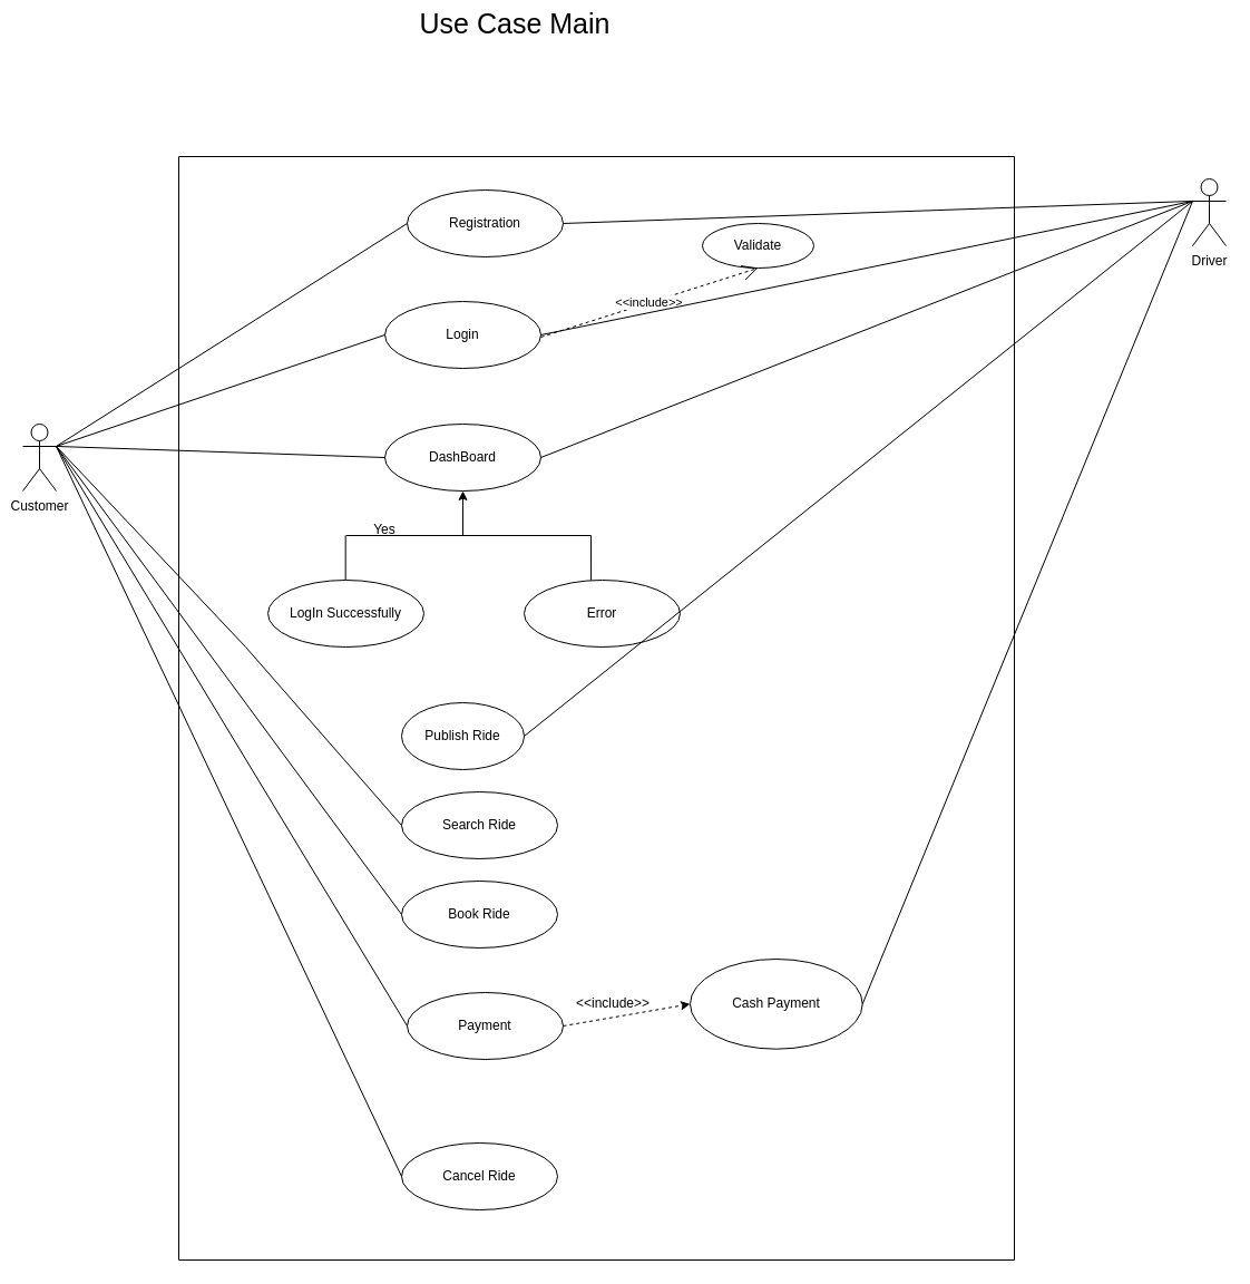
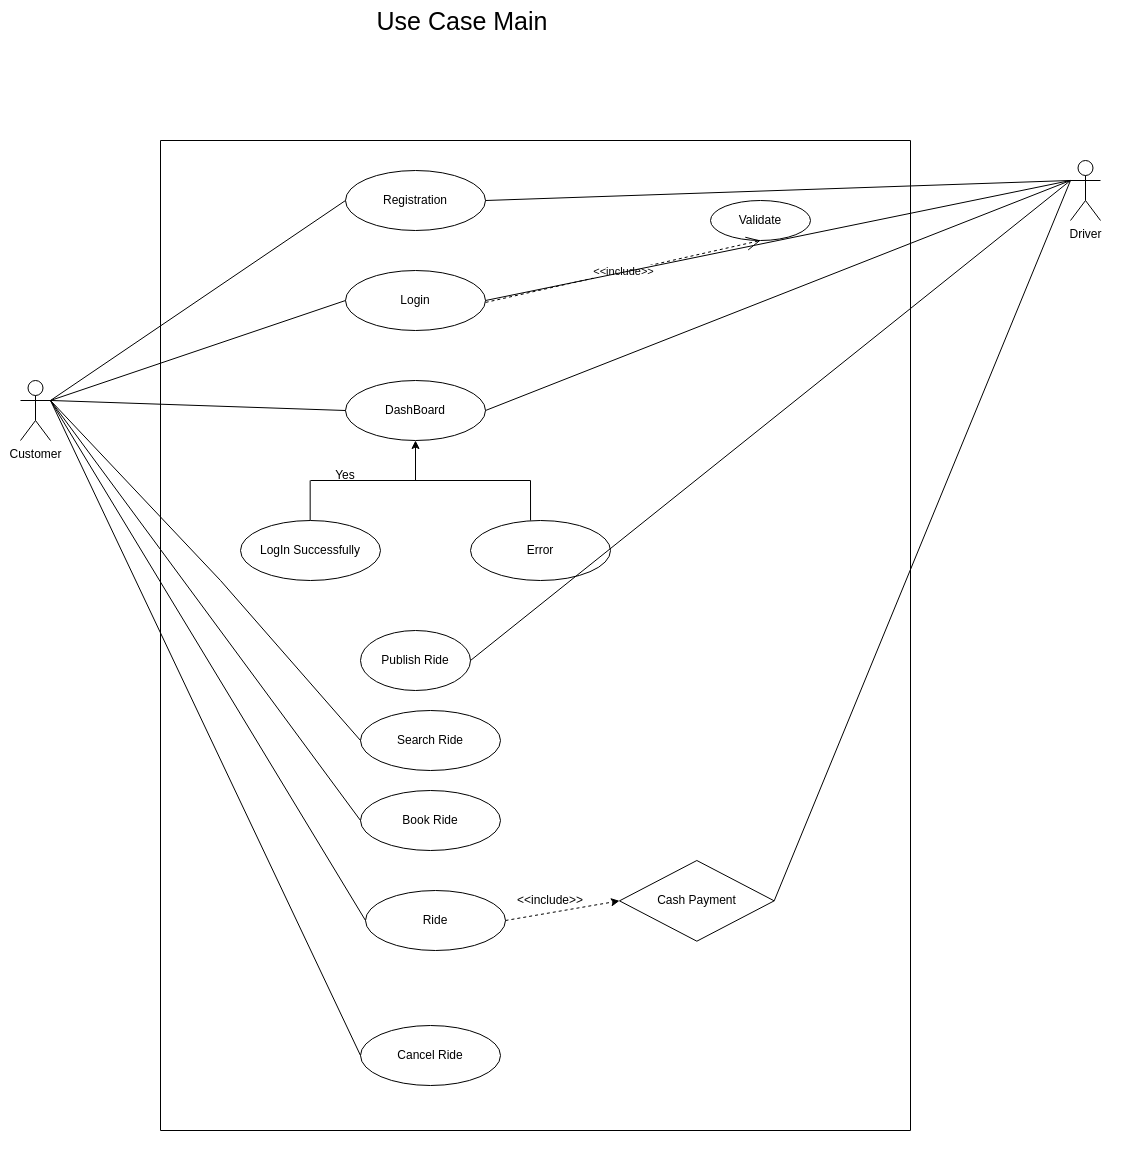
  <mxCell id="0" />
  <mxCell id="1" parent="0" />
  <mxCell id="2" value="" style="swimlane;startSize=0;" parent="1" vertex="1"><mxGeometry x="160" y="140" width="750" height="990" as="geometry" /></mxCell>
  <mxCell id="3" value="Login" style="ellipse;whiteSpace=wrap;html=1;" parent="2" vertex="1"><mxGeometry x="185" y="130" width="140" height="60" as="geometry" /></mxCell>
  <mxCell id="4" style="edgeStyle=orthogonalEdgeStyle;rounded=0;orthogonalLoop=1;jettySize=auto;html=1;exitX=0.5;exitY=1;exitDx=0;exitDy=0;" parent="2" source="3" target="3" edge="1"><mxGeometry relative="1" as="geometry" /></mxCell>
- <mxCell id="5" value="Validate" style="ellipse;whiteSpace=wrap;html=1;" parent="2" vertex="1"><mxGeometry x="470" y="60" width="100" height="40" as="geometry" /></mxCell>
+ <mxCell id="5" value="Validate" style="ellipse;whiteSpace=wrap;html=1;" parent="2" vertex="1"><mxGeometry x="550" y="60" width="100" height="40" as="geometry" /></mxCell>
  <mxCell id="6" value="LogIn Successfully" style="ellipse;whiteSpace=wrap;html=1;" parent="2" vertex="1"><mxGeometry x="80" y="380" width="140" height="60" as="geometry" /></mxCell>
  <mxCell id="7" value="DashBoard" style="ellipse;whiteSpace=wrap;html=1;" parent="2" vertex="1"><mxGeometry x="185" y="240" width="140" height="60" as="geometry" /></mxCell>
  <mxCell id="8" value="Error" style="ellipse;whiteSpace=wrap;html=1;" parent="2" vertex="1"><mxGeometry x="310" y="380" width="140" height="60" as="geometry" /></mxCell>
  <mxCell id="9" value="" style="endArrow=none;html=1;rounded=0;" parent="2" edge="1"><mxGeometry width="50" height="50" relative="1" as="geometry"><mxPoint x="150" y="340" as="sourcePoint" /><mxPoint x="370" y="340" as="targetPoint" /></mxGeometry></mxCell>
  <mxCell id="10" value="" style="endArrow=classic;html=1;rounded=0;" parent="2" edge="1"><mxGeometry width="50" height="50" relative="1" as="geometry"><mxPoint x="255" y="340" as="sourcePoint" /><mxPoint x="255" y="300" as="targetPoint" /></mxGeometry></mxCell>
  <mxCell id="11" value="" style="endArrow=none;html=1;rounded=0;exitX=0.429;exitY=0;exitDx=0;exitDy=0;exitPerimeter=0;" parent="2" source="8" edge="1"><mxGeometry width="50" height="50" relative="1" as="geometry"><mxPoint x="320" y="330" as="sourcePoint" /><mxPoint x="370" y="340" as="targetPoint" /></mxGeometry></mxCell>
  <mxCell id="12" value="Yes" style="text;html=1;align=center;verticalAlign=middle;whiteSpace=wrap;rounded=0;" parent="2" vertex="1"><mxGeometry x="155" y="320" width="60" height="30" as="geometry" /></mxCell>
  <mxCell id="13" value="&amp;lt;&amp;lt;include&amp;gt;&amp;gt;" style="endArrow=open;endSize=12;dashed=1;html=1;rounded=0;exitX=1.001;exitY=0.532;exitDx=0;exitDy=0;exitPerimeter=0;entryX=0.5;entryY=1;entryDx=0;entryDy=0;" parent="2" source="3" target="5" edge="1"><mxGeometry width="160" relative="1" as="geometry"><mxPoint x="360" y="100" as="sourcePoint" /><mxPoint x="520" y="100" as="targetPoint" /></mxGeometry></mxCell>
- <mxCell id="14" value="Registration" style="ellipse;whiteSpace=wrap;html=1;" parent="2" vertex="1"><mxGeometry x="205" y="30" width="140" height="60" as="geometry" /></mxCell>
+ <mxCell id="14" value="Registration" style="ellipse;whiteSpace=wrap;html=1;" parent="2" vertex="1"><mxGeometry x="185" y="30" width="140" height="60" as="geometry" /></mxCell>
  <mxCell id="15" value="" style="endArrow=none;html=1;rounded=0;exitX=0.429;exitY=0;exitDx=0;exitDy=0;exitPerimeter=0;" parent="2" edge="1"><mxGeometry width="50" height="50" relative="1" as="geometry"><mxPoint x="149.66" y="380" as="sourcePoint" /><mxPoint x="149.66" y="340" as="targetPoint" /></mxGeometry></mxCell>
  <mxCell id="16" value="Publish Ride" style="ellipse;whiteSpace=wrap;html=1;" parent="2" vertex="1"><mxGeometry x="200" y="490" width="110" height="60" as="geometry" /></mxCell>
  <mxCell id="17" value="Search Ride&lt;span style=&quot;color: rgba(0, 0, 0, 0); font-family: monospace; font-size: 0px; text-align: start; text-wrap: nowrap;&quot;&gt;%3CmxGraphModel%3E%3Croot%3E%3CmxCell%20id%3D%220%22%2F%3E%3CmxCell%20id%3D%221%22%20parent%3D%220%22%2F%3E%3CmxCell%20id%3D%222%22%20value%3D%22Publish%20Ride%22%20style%3D%22ellipse%3BwhiteSpace%3Dwrap%3Bhtml%3D1%3B%22%20vertex%3D%221%22%20parent%3D%221%22%3E%3CmxGeometry%20x%3D%22390%22%20y%3D%22660%22%20width%3D%22140%22%20height%3D%2260%22%20as%3D%22geometry%22%2F%3E%3C%2FmxCell%3E%3C%2Froot%3E%3C%2FmxGraphModel%3E&lt;/span&gt;&lt;span style=&quot;color: rgba(0, 0, 0, 0); font-family: monospace; font-size: 0px; text-align: start; text-wrap: nowrap;&quot;&gt;%3CmxGraphModel%3E%3Croot%3E%3CmxCell%20id%3D%220%22%2F%3E%3CmxCell%20id%3D%221%22%20parent%3D%220%22%2F%3E%3CmxCell%20id%3D%222%22%20value%3D%22Publish%20Ride%22%20style%3D%22ellipse%3BwhiteSpace%3Dwrap%3Bhtml%3D1%3B%22%20vertex%3D%221%22%20parent%3D%221%22%3E%3CmxGeometry%20x%3D%22390%22%20y%3D%22660%22%20width%3D%22140%22%20height%3D%2260%22%20as%3D%22geometry%22%2F%3E%3C%2FmxCell%3E%3C%2Froot%3E%3C%2FmxGraphModel%3E&lt;/span&gt;" style="ellipse;whiteSpace=wrap;html=1;" parent="2" vertex="1"><mxGeometry x="200" y="570" width="140" height="60" as="geometry" /></mxCell>
  <mxCell id="18" value="Book Ride" style="ellipse;whiteSpace=wrap;html=1;" parent="2" vertex="1"><mxGeometry x="200" y="650" width="140" height="60" as="geometry" /></mxCell>
- <mxCell id="19" value="Payment" style="ellipse;whiteSpace=wrap;html=1;" parent="2" vertex="1"><mxGeometry x="205" y="750" width="140" height="60" as="geometry" /></mxCell>
- <mxCell id="20" value="Cash Payment" style="ellipse;whiteSpace=wrap;html=1;" parent="2" vertex="1"><mxGeometry x="459.004" y="720.005" width="154.685" height="80.69" as="geometry" /></mxCell>
+ <mxCell id="19" value="Ride" style="ellipse;whiteSpace=wrap;html=1;" parent="2" vertex="1"><mxGeometry x="205" y="750" width="140" height="60" as="geometry" /></mxCell>
+ <mxCell id="20" value="Cash Payment" style="rhombus;whiteSpace=wrap;html=1;" parent="2" vertex="1"><mxGeometry x="459.004" y="720.005" width="154.685" height="80.69" as="geometry" /></mxCell>
  <mxCell id="21" value="" style="endArrow=classic;html=1;rounded=0;exitX=1;exitY=0.5;exitDx=0;exitDy=0;entryX=0;entryY=0.5;entryDx=0;entryDy=0;dashed=1;" parent="2" source="19" target="20" edge="1"><mxGeometry width="50" height="50" relative="1" as="geometry"><mxPoint x="390" y="774.31" as="sourcePoint" /><mxPoint x="449" y="699.31" as="targetPoint" /></mxGeometry></mxCell>
  <mxCell id="22" value="&amp;lt;&amp;lt;include&amp;gt;&amp;gt;" style="text;html=1;align=center;verticalAlign=middle;whiteSpace=wrap;rounded=0;" parent="2" vertex="1"><mxGeometry x="360" y="745.35" width="60" height="30" as="geometry" /></mxCell>
  <mxCell id="23" value="Cancel Ride" style="ellipse;whiteSpace=wrap;html=1;" parent="2" vertex="1"><mxGeometry x="200" y="885" width="140" height="60" as="geometry" /></mxCell>
  <mxCell id="24" value="Customer" style="shape=umlActor;verticalLabelPosition=bottom;verticalAlign=top;html=1;outlineConnect=0;" parent="1" vertex="1"><mxGeometry x="20" y="380" width="30" height="60" as="geometry" /></mxCell>
  <mxCell id="25" value="Driver" style="shape=umlActor;verticalLabelPosition=bottom;verticalAlign=top;html=1;outlineConnect=0;" parent="1" vertex="1"><mxGeometry x="1070" y="160" width="30" height="60" as="geometry" /></mxCell>
  <mxCell id="26" value="" style="endArrow=none;html=1;rounded=0;entryX=0;entryY=0.333;entryDx=0;entryDy=0;entryPerimeter=0;exitX=1;exitY=0.5;exitDx=0;exitDy=0;" parent="1" source="14" target="25" edge="1"><mxGeometry width="50" height="50" relative="1" as="geometry"><mxPoint x="650" y="570" as="sourcePoint" /><mxPoint x="700" y="520" as="targetPoint" /></mxGeometry></mxCell>
  <mxCell id="27" value="" style="endArrow=none;html=1;rounded=0;exitX=1;exitY=0.5;exitDx=0;exitDy=0;entryX=0;entryY=0.333;entryDx=0;entryDy=0;entryPerimeter=0;" parent="1" source="3" target="25" edge="1"><mxGeometry width="50" height="50" relative="1" as="geometry"><mxPoint x="495" y="210" as="sourcePoint" /><mxPoint x="1070" y="180" as="targetPoint" /></mxGeometry></mxCell>
  <mxCell id="28" value="" style="endArrow=none;html=1;rounded=0;exitX=1;exitY=0.5;exitDx=0;exitDy=0;entryX=0;entryY=0.333;entryDx=0;entryDy=0;entryPerimeter=0;" parent="1" source="7" target="25" edge="1"><mxGeometry width="50" height="50" relative="1" as="geometry"><mxPoint x="585" y="400" as="sourcePoint" /><mxPoint x="1170" y="280" as="targetPoint" /></mxGeometry></mxCell>
  <mxCell id="29" value="" style="endArrow=none;html=1;rounded=0;exitX=1;exitY=0.5;exitDx=0;exitDy=0;entryX=0;entryY=0.333;entryDx=0;entryDy=0;entryPerimeter=0;" parent="1" source="16" target="25" edge="1"><mxGeometry width="50" height="50" relative="1" as="geometry"><mxPoint x="495" y="420" as="sourcePoint" /><mxPoint x="1080" y="190" as="targetPoint" /></mxGeometry></mxCell>
  <mxCell id="30" value="" style="endArrow=none;html=1;rounded=0;exitX=1;exitY=0.5;exitDx=0;exitDy=0;entryX=0;entryY=0.333;entryDx=0;entryDy=0;entryPerimeter=0;" parent="1" source="20" target="25" edge="1"><mxGeometry width="50" height="50" relative="1" as="geometry"><mxPoint x="510" y="670" as="sourcePoint" /><mxPoint x="1080" y="190" as="targetPoint" /></mxGeometry></mxCell>
  <mxCell id="31" value="" style="endArrow=none;html=1;rounded=0;exitX=0;exitY=0.5;exitDx=0;exitDy=0;entryX=1;entryY=0.333;entryDx=0;entryDy=0;entryPerimeter=0;" parent="1" source="3" target="24" edge="1"><mxGeometry width="50" height="50" relative="1" as="geometry"><mxPoint x="784" y="910" as="sourcePoint" /><mxPoint x="1080" y="190" as="targetPoint" /></mxGeometry></mxCell>
  <mxCell id="32" value="" style="endArrow=none;html=1;rounded=0;exitX=0;exitY=0.5;exitDx=0;exitDy=0;entryX=1;entryY=0.333;entryDx=0;entryDy=0;entryPerimeter=0;" parent="1" source="7" target="24" edge="1"><mxGeometry width="50" height="50" relative="1" as="geometry"><mxPoint x="355" y="310" as="sourcePoint" /><mxPoint x="100" y="410" as="targetPoint" /></mxGeometry></mxCell>
  <mxCell id="33" value="" style="endArrow=none;html=1;rounded=0;exitX=0;exitY=0.5;exitDx=0;exitDy=0;entryX=1;entryY=0.333;entryDx=0;entryDy=0;entryPerimeter=0;" parent="1" source="17" target="24" edge="1"><mxGeometry width="50" height="50" relative="1" as="geometry"><mxPoint x="355" y="420" as="sourcePoint" /><mxPoint x="100" y="410" as="targetPoint" /><Array as="points"><mxPoint x="220" y="580" /></Array></mxGeometry></mxCell>
  <mxCell id="34" value="" style="endArrow=none;html=1;rounded=0;exitX=0;exitY=0.5;exitDx=0;exitDy=0;entryX=1;entryY=0.333;entryDx=0;entryDy=0;entryPerimeter=0;" parent="1" source="18" target="24" edge="1"><mxGeometry width="50" height="50" relative="1" as="geometry"><mxPoint x="355" y="420" as="sourcePoint" /><mxPoint x="100" y="410" as="targetPoint" /><Array as="points" /></mxGeometry></mxCell>
  <mxCell id="35" value="" style="endArrow=none;html=1;rounded=0;exitX=0;exitY=0.5;exitDx=0;exitDy=0;entryX=1;entryY=0.333;entryDx=0;entryDy=0;entryPerimeter=0;" parent="1" source="19" target="24" edge="1"><mxGeometry width="50" height="50" relative="1" as="geometry"><mxPoint x="370" y="830" as="sourcePoint" /><mxPoint x="100" y="400" as="targetPoint" /><Array as="points" /></mxGeometry></mxCell>
  <mxCell id="36" value="" style="endArrow=none;html=1;rounded=0;entryX=0;entryY=0.5;entryDx=0;entryDy=0;exitX=1;exitY=0.333;exitDx=0;exitDy=0;exitPerimeter=0;" parent="1" source="24" target="14" edge="1"><mxGeometry width="50" height="50" relative="1" as="geometry"><mxPoint x="90" y="400" as="sourcePoint" /><mxPoint x="355" y="200" as="targetPoint" /></mxGeometry></mxCell>
  <mxCell id="37" value="" style="endArrow=none;html=1;rounded=0;exitX=0;exitY=0.5;exitDx=0;exitDy=0;entryX=1;entryY=0.333;entryDx=0;entryDy=0;entryPerimeter=0;" parent="1" source="23" target="24" edge="1"><mxGeometry width="50" height="50" relative="1" as="geometry"><mxPoint x="375" y="930" as="sourcePoint" /><mxPoint x="60" y="410" as="targetPoint" /><Array as="points" /></mxGeometry></mxCell>
  <mxCell id="38" value="&lt;font style=&quot;font-size: 25px;&quot;&gt;Use Case Main&amp;nbsp;&lt;/font&gt;&lt;div style=&quot;font-size: 25px;&quot;&gt;&lt;br&gt;&lt;/div&gt;" style="text;html=1;align=center;verticalAlign=middle;whiteSpace=wrap;rounded=0;" parent="1" vertex="1"><mxGeometry x="338" y="20" width="255" height="30" as="geometry" /></mxCell>
